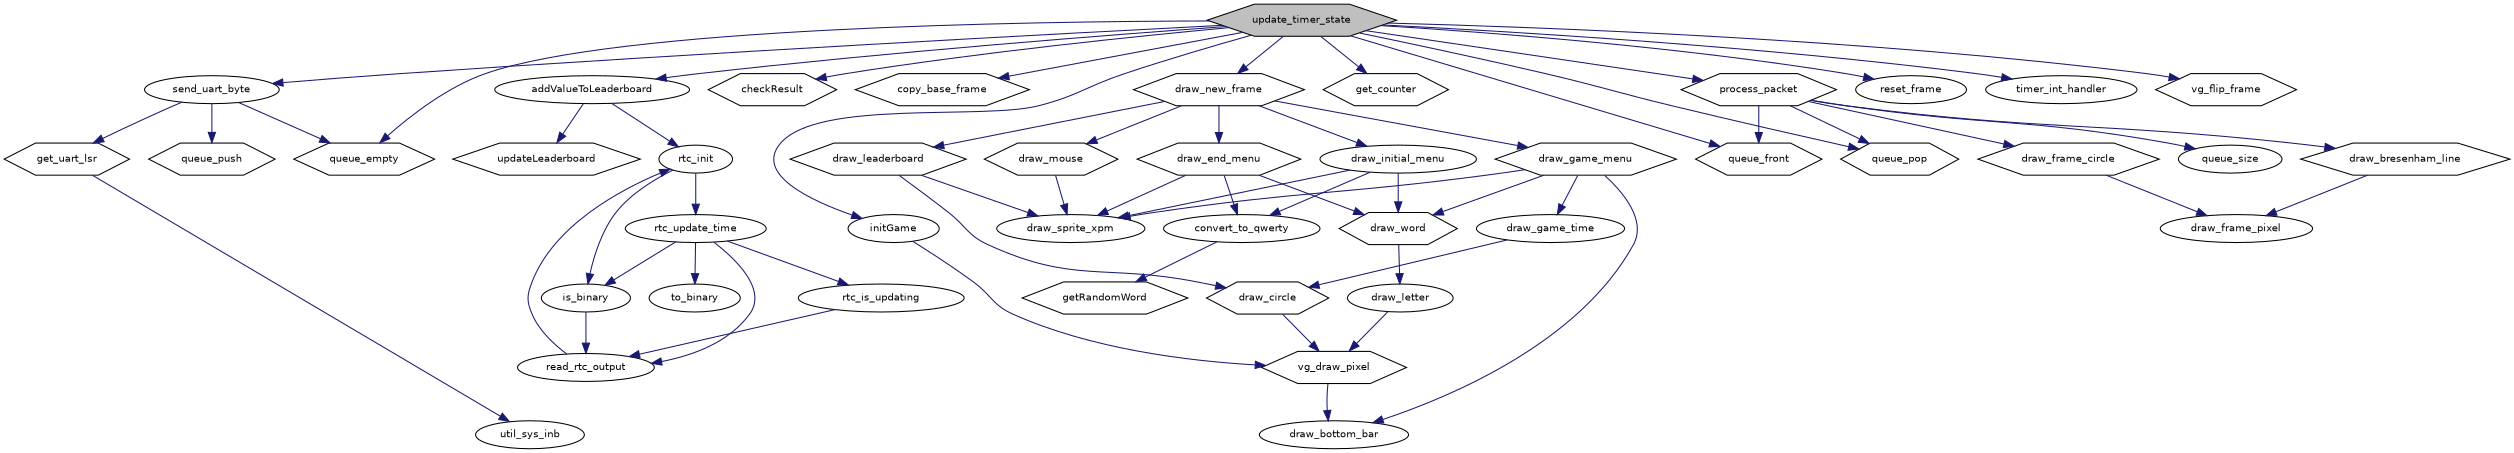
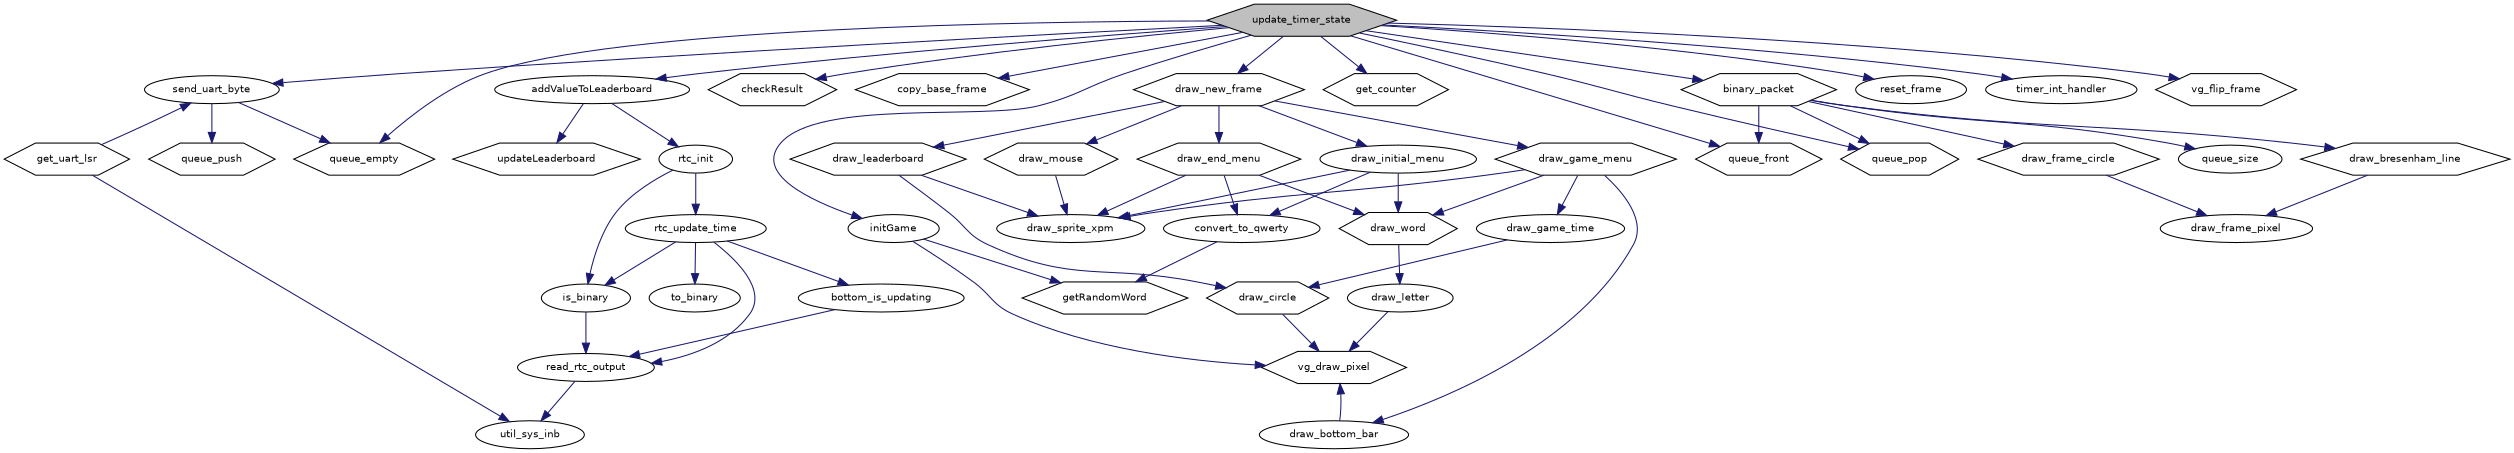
  digraph {
    rankdir=TB
    node [color=black fillcolor=white fontname=Helvetica fontsize=10 shape=hexagon style=filled]
    edge [color=midnightblue fontname=Helvetica fontsize=10 labelfontname=Helvetica labelfontsize=10 style=solid]
    n1 [fillcolor=grey75 fontcolor=black height=0.2 label=update_timer_state width=0.4]
    n2 [height=0.2 label=addValueToLeaderboard shape=ellipse width=0.4]
    n3 [height=0.2 label=checkResult width=0.4]
    n4 [height=0.2 label=copy_base_frame width=0.4]
    n5 [height=0.2 label=draw_new_frame width=0.4]
    n6 [height=0.2 label=get_counter width=0.4]
    n7 [height=0.2 label=initGame shape=ellipse width=0.4]
-   n8 [height=0.2 label=process_packet width=0.4]
+   n8 [height=0.2 label=binary_packet width=0.4]
    n9 [height=0.2 label=queue_front width=0.4]
    n10 [height=0.2 label=queue_pop width=0.4]
    n11 [height=0.2 label=queue_empty width=0.4]
    n12 [height=0.2 label=reset_frame shape=ellipse width=0.4]
    n13 [height=0.2 label=send_uart_byte shape=ellipse width=0.4]
    n14 [height=0.2 label=timer_int_handler shape=ellipse width=0.4]
    n15 [height=0.2 label=vg_flip_frame width=0.4]
    n16 [height=0.2 label=rtc_init shape=ellipse width=0.4]
    n17 [height=0.2 label=updateLeaderboard width=0.4]
    n18 [height=0.2 label=draw_end_menu width=0.4]
    n19 [height=0.2 label=draw_game_menu width=0.4]
    n20 [height=0.2 label=draw_initial_menu shape=ellipse width=0.4]
    n21 [height=0.2 label=draw_leaderboard width=0.4]
    n22 [height=0.2 label=draw_mouse width=0.4]
    n23 [height=0.2 label=vg_draw_pixel width=0.4]
    n24 [height=0.2 label=getRandomWord width=0.4]
    n25 [height=0.2 label=draw_bresenham_line width=0.4]
    n26 [height=0.2 label=draw_frame_circle width=0.4]
    n27 [height=0.2 label=queue_size shape=ellipse width=0.4]
    n28 [height=0.2 label=get_uart_lsr width=0.4]
    n29 [height=0.2 label=queue_push width=0.4]
    n30 [height=0.2 label=is_binary shape=ellipse width=0.4]
    n31 [height=0.2 label=rtc_update_time shape=ellipse width=0.4]
    n32 [height=0.2 label=read_rtc_output shape=ellipse width=0.4]
-   n33 [height=0.2 label=rtc_is_updating shape=ellipse width=0.4]
+   n33 [height=0.2 label=bottom_is_updating shape=ellipse width=0.4]
    n34 [height=0.2 label=to_binary shape=ellipse width=0.4]
    n35 [height=0.2 label=util_sys_inb shape=ellipse width=0.4]
    n36 [height=0.2 label=convert_to_qwerty shape=ellipse width=0.4]
    n37 [height=0.2 label=draw_sprite_xpm shape=ellipse width=0.4]
    n38 [height=0.2 label=draw_word width=0.4]
    n39 [height=0.2 label=draw_bottom_bar shape=ellipse width=0.4]
    n40 [height=0.2 label=draw_game_time shape=ellipse width=0.4]
    n41 [height=0.2 label=draw_circle width=0.4]
    n42 [height=0.2 label=draw_letter shape=ellipse width=0.4]
    n43 [height=0.2 label=draw_frame_pixel shape=ellipse width=0.4]
    n1 -> n2
    n1 -> n3
    n1 -> n4
    n1 -> n5
    n1 -> n6
    n1 -> n7
    n1 -> n8
    n1 -> n9
    n1 -> n10
    n1 -> n11
    n1 -> n12
    n1 -> n13
    n1 -> n14
    n1 -> n15
    n2 -> n16
    n2 -> n17
    n5 -> n18
    n5 -> n19
    n5 -> n20
    n5 -> n21
    n5 -> n22
    n7 -> n23
+   n7 -> n24
    n8 -> n9
    n8 -> n10
    n8 -> n25
    n8 -> n26
    n8 -> n27
    n13 -> n11
-   n13 -> n28
+   n28 -> n13
    n13 -> n29
    n16 -> n30
    n16 -> n31
    n18 -> n36
    n18 -> n37
    n18 -> n38
    n19 -> n37
    n19 -> n38
    n19 -> n39
    n19 -> n40
    n20 -> n36
    n20 -> n37
    n20 -> n38
    n21 -> n37
    n21 -> n41
    n22 -> n37
    n25 -> n43
    n26 -> n43
    n28 -> n35
    n30 -> n32
    n31 -> n30
    n31 -> n32
    n31 -> n33
    n31 -> n34
-   n32 -> n16
+   n32 -> n35
    n33 -> n32
    n36 -> n24
    n38 -> n42
-   n23 -> n39
+   n39 -> n23
    n40 -> n41
    n41 -> n23
    n42 -> n23
  }
